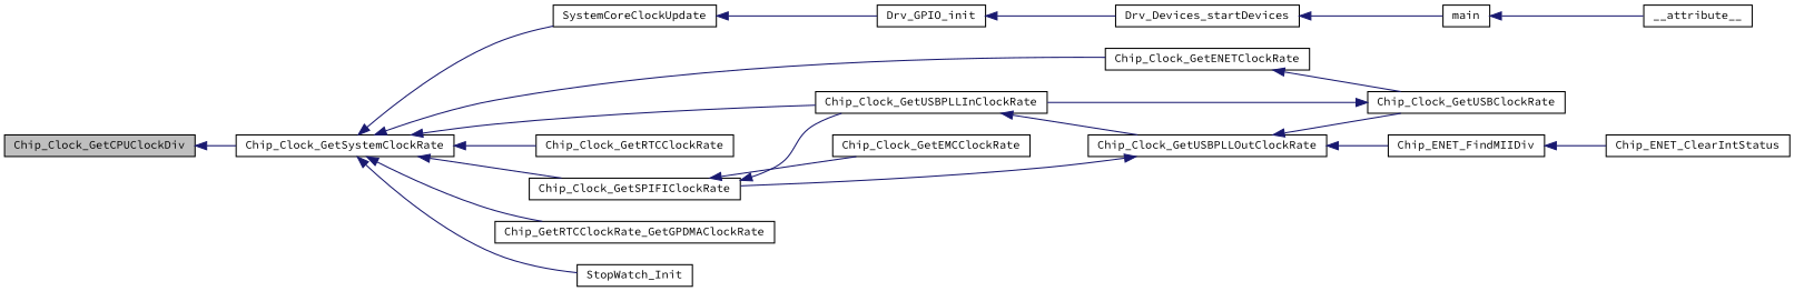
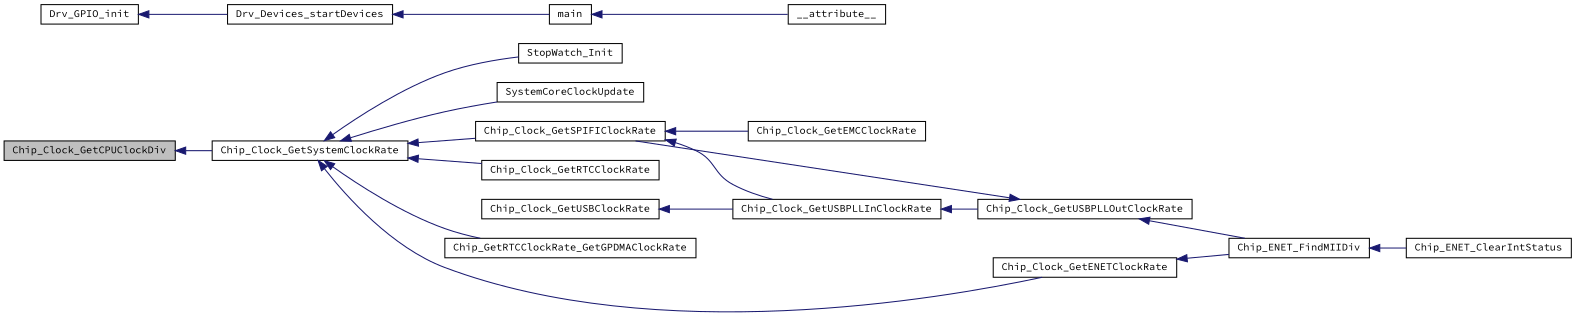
  digraph {
    fontname="Source Code Pro"
    rankdir=LR
    node [color=black fillcolor=white fontname="Source Code Pro" fontsize=10 shape=record style=filled]
    edge [color=midnightblue dir=back fontname="Source Code Pro" fontsize=10 labelfontname=FreeSans labelfontsize=10 style=solid]
    n1 [fillcolor=grey75 fontcolor=black height=0.2 label=Chip_Clock_GetCPUClockDiv width=0.4]
    n2 [height=0.2 label=Chip_Clock_GetSystemClockRate width=0.4]
    n3 [height=0.2 label=SystemCoreClockUpdate width=0.4]
    n4 [height=0.2 label=Chip_Clock_GetSPIFIClockRate width=0.4]
    n5 [height=0.2 label=Chip_Clock_GetUSBPLLInClockRate width=0.4]
    n6 [height=0.2 label=Chip_Clock_GetRTCClockRate width=0.4]
    n7 [height=0.2 label=Chip_Clock_GetENETClockRate width=0.4]
    n8 [height=0.2 label=Chip_GetRTCClockRate_GetGPDMAClockRate width=0.4]
    n9 [height=0.2 label=StopWatch_Init width=0.4]
    n10 [height=0.2 label=Drv_GPIO_init width=0.4]
    n11 [height=0.2 label=Chip_Clock_GetEMCClockRate width=0.4]
    n12 [height=0.2 label=Chip_Clock_GetUSBPLLOutClockRate width=0.4]
    n13 [height=0.2 label=Chip_ENET_FindMIIDiv width=0.4]
    n14 [height=0.2 label=Drv_Devices_startDevices width=0.4]
    n15 [height=0.2 label=main width=0.4]
    n16 [height=0.2 label=__attribute__ width=0.4]
    n17 [height=0.2 label=Chip_Clock_GetUSBClockRate width=0.4]
    n18 [height=0.2 label=Chip_ENET_ClearIntStatus width=0.4]
    n1 -> n2
    n2 -> n3
    n2 -> n4
-   n2 -> n5
    n2 -> n6
    n2 -> n7
    n2 -> n8
    n2 -> n9
-   n3 -> n10
    n4 -> n5
    n4 -> n11
    n5 -> n12
-   n7 -> n17
+   n7 -> n13
    n10 -> n14
    n12 -> n4
    n12 -> n13
-   n12 -> n17
    n13 -> n18
    n14 -> n15
    n15 -> n16
    n17 -> n5
  }
